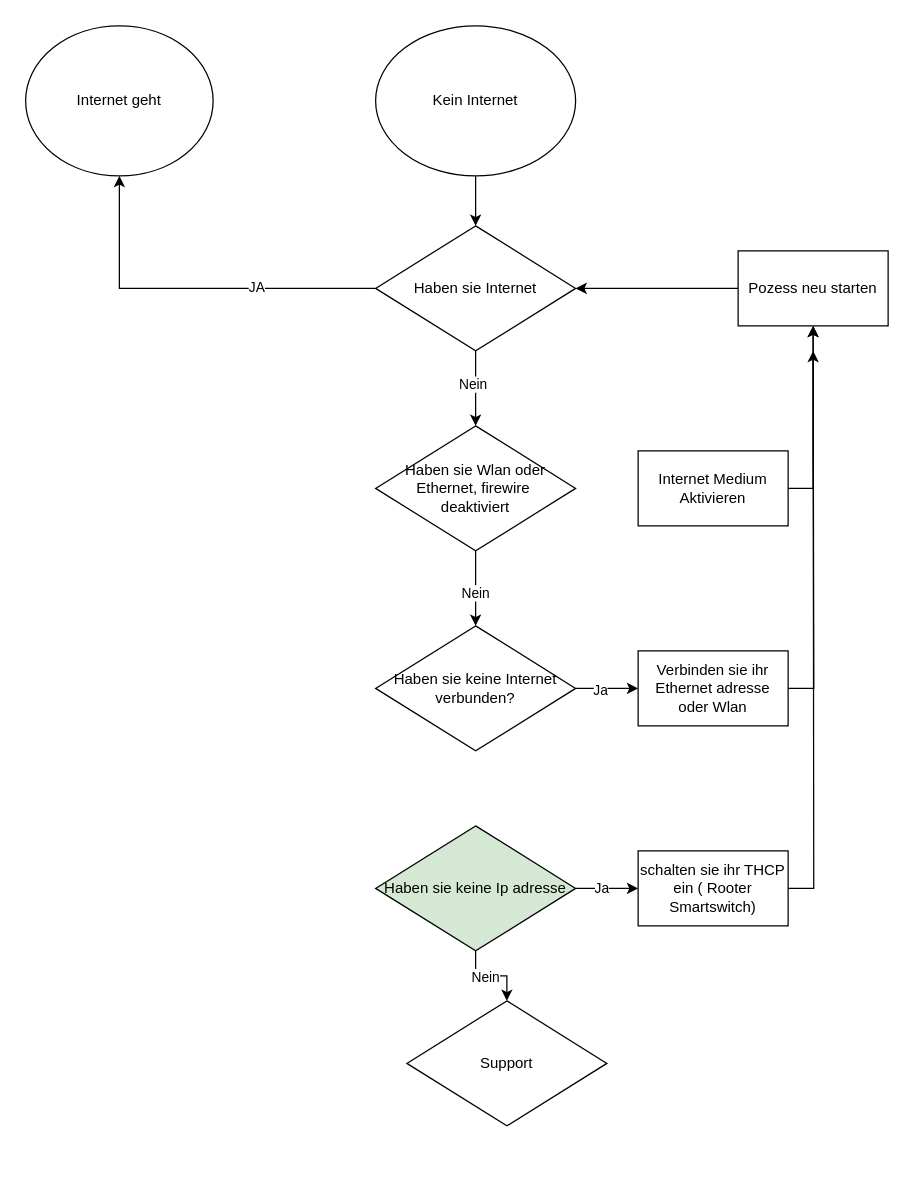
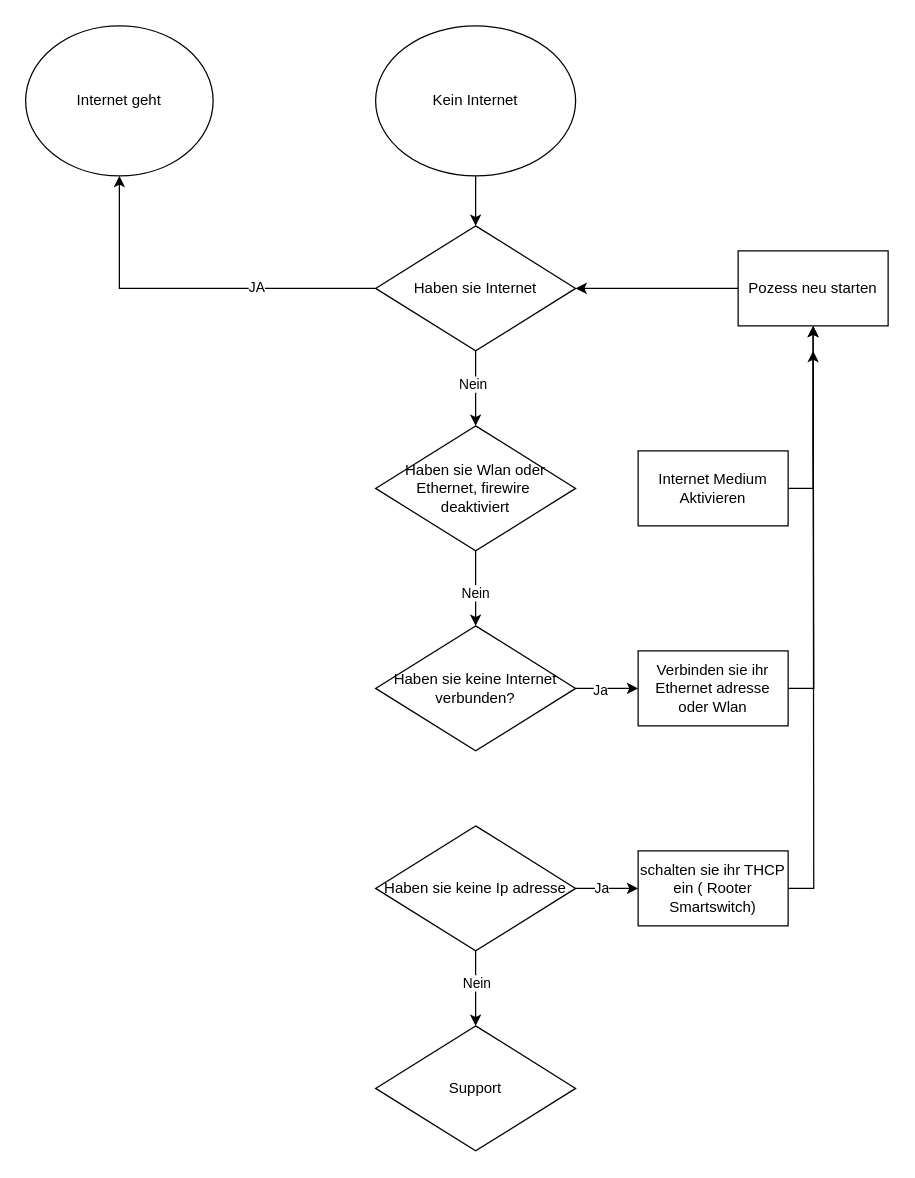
  <mxCell id="0" />
  <mxCell id="1" parent="0" />
  <mxCell id="2" style="edgeStyle=orthogonalEdgeStyle;rounded=0;orthogonalLoop=1;jettySize=auto;html=1;entryX=0.5;entryY=0;entryDx=0;entryDy=0;" edge="1" parent="1" source="3" target="8"><mxGeometry relative="1" as="geometry" /></mxCell>
  <mxCell id="3" value="Kein Internet" style="ellipse;whiteSpace=wrap;html=1;" vertex="1" parent="1"><mxGeometry width="160" height="120" as="geometry" x="300" y="20" /></mxCell>
  <mxCell id="4" style="edgeStyle=orthogonalEdgeStyle;rounded=0;orthogonalLoop=1;jettySize=auto;html=1;entryX=0.5;entryY=1;entryDx=0;entryDy=0;" edge="1" parent="1" source="8" target="9"><mxGeometry relative="1" as="geometry"><mxPoint x="740" y="150" as="targetPoint" /></mxGeometry></mxCell>
  <mxCell id="5" value="JA" style="edgeLabel;html=1;align=center;verticalAlign=middle;resizable=0;points=[];" vertex="1" connectable="0" parent="4"><mxGeometry x="-0.352" y="-2" relative="1" as="geometry"><mxPoint as="offset" /></mxGeometry></mxCell>
  <mxCell id="6" style="edgeStyle=orthogonalEdgeStyle;rounded=0;orthogonalLoop=1;jettySize=auto;html=1;exitX=0.5;exitY=1;exitDx=0;exitDy=0;entryX=0.5;entryY=0;entryDx=0;entryDy=0;" edge="1" parent="1" source="8" target="12"><mxGeometry relative="1" as="geometry" /></mxCell>
  <mxCell id="7" value="Nein" style="edgeLabel;html=1;align=center;verticalAlign=middle;resizable=0;points=[];" vertex="1" connectable="0" parent="6"><mxGeometry x="-0.133" y="-3" relative="1" as="geometry"><mxPoint as="offset" /></mxGeometry></mxCell>
  <mxCell id="8" value="Haben sie Internet" style="rhombus;whiteSpace=wrap;html=1;" vertex="1" parent="1"><mxGeometry y="180" width="160" height="100" as="geometry" x="300" /></mxCell>
  <mxCell id="9" value="Internet geht" style="ellipse;whiteSpace=wrap;html=1;" vertex="1" parent="1"><mxGeometry x="20" width="150" height="120" as="geometry" y="20" /></mxCell>
  <mxCell id="10" style="edgeStyle=orthogonalEdgeStyle;rounded=0;orthogonalLoop=1;jettySize=auto;html=1;exitX=0.5;exitY=1;exitDx=0;exitDy=0;entryX=0.5;entryY=0;entryDx=0;entryDy=0;" edge="1" parent="1" source="12" target="15"><mxGeometry relative="1" as="geometry" /></mxCell>
  <mxCell id="11" value="Nein" style="edgeLabel;html=1;align=center;verticalAlign=middle;resizable=0;points=[];" vertex="1" connectable="0" parent="10"><mxGeometry x="0.1" y="-1" relative="1" as="geometry"><mxPoint as="offset" /></mxGeometry></mxCell>
  <mxCell id="12" value="Haben sie Wlan oder E&lt;span style=&quot;background-color: initial;&quot;&gt;thernet, firewire&amp;nbsp;&lt;/span&gt;&lt;div&gt;&lt;div&gt;deaktiviert&lt;/div&gt;&lt;/div&gt;" style="rhombus;whiteSpace=wrap;html=1;" vertex="1" parent="1"><mxGeometry y="340" width="160" height="100" as="geometry" x="300" /></mxCell>
  <mxCell id="13" style="edgeStyle=orthogonalEdgeStyle;rounded=0;orthogonalLoop=1;jettySize=auto;html=1;exitX=1;exitY=0.5;exitDx=0;exitDy=0;entryX=0;entryY=0.5;entryDx=0;entryDy=0;" edge="1" parent="1" source="15" target="27"><mxGeometry relative="1" as="geometry" /></mxCell>
  <mxCell id="14" value="Ja" style="edgeLabel;html=1;align=center;verticalAlign=middle;resizable=0;points=[];" vertex="1" connectable="0" parent="13"><mxGeometry x="-0.24" y="-1" relative="1" as="geometry"><mxPoint as="offset" /></mxGeometry></mxCell>
  <mxCell id="15" value="Haben sie keine Internet verbunden&lt;span style=&quot;background-color: initial;&quot;&gt;?&lt;/span&gt;" style="rhombus;whiteSpace=wrap;html=1;" vertex="1" parent="1"><mxGeometry y="500" width="160" height="100" as="geometry" x="300" /></mxCell>
  <mxCell id="16" value="" style="edgeStyle=orthogonalEdgeStyle;rounded=0;orthogonalLoop=1;jettySize=auto;html=1;" edge="1" parent="1" source="20" target="29"><mxGeometry relative="1" as="geometry" /></mxCell>
  <mxCell id="17" value="Ja" style="edgeLabel;html=1;align=center;verticalAlign=middle;resizable=0;points=[];" vertex="1" connectable="0" parent="16"><mxGeometry x="-0.209" y="1" relative="1" as="geometry"><mxPoint as="offset" /></mxGeometry></mxCell>
  <mxCell id="18" style="edgeStyle=orthogonalEdgeStyle;rounded=0;orthogonalLoop=1;jettySize=auto;html=1;exitX=0.5;exitY=1;exitDx=0;exitDy=0;" edge="1" parent="1" source="20" target="21"><mxGeometry relative="1" as="geometry" /></mxCell>
  <mxCell id="19" value="Nein" style="edgeLabel;html=1;align=center;verticalAlign=middle;resizable=0;points=[];" vertex="1" connectable="0" parent="18"><mxGeometry x="-0.181" relative="1" as="geometry"><mxPoint as="offset" /></mxGeometry></mxCell>
- <mxCell id="20" value="Haben sie keine Ip adresse" style="rhombus;whiteSpace=wrap;html=1;fillColor=#d5e8d4;" vertex="1" parent="1"><mxGeometry y="660" width="160" height="100" as="geometry" x="300" /></mxCell>
- <mxCell id="21" value="Support" style="rhombus;whiteSpace=wrap;html=1;" vertex="1" parent="1"><mxGeometry x="325" y="800" width="160" height="100" as="geometry" /></mxCell>
+ <mxCell id="20" value="Haben sie keine Ip adresse" style="rhombus;whiteSpace=wrap;html=1;" vertex="1" parent="1"><mxGeometry y="660" width="160" height="100" as="geometry" x="300" /></mxCell>
+ <mxCell id="21" value="Support" style="rhombus;whiteSpace=wrap;html=1;" vertex="1" parent="1"><mxGeometry y="820" width="160" height="100" as="geometry" x="300" /></mxCell>
  <mxCell id="22" style="edgeStyle=orthogonalEdgeStyle;rounded=0;orthogonalLoop=1;jettySize=auto;html=1;exitX=1;exitY=0.5;exitDx=0;exitDy=0;entryX=0.5;entryY=1;entryDx=0;entryDy=0;" edge="1" parent="1" source="23" target="25"><mxGeometry relative="1" as="geometry" /></mxCell>
  <mxCell id="23" value="Internet Medium Aktivieren" style="rounded=0;whiteSpace=wrap;html=1;" vertex="1" parent="1"><mxGeometry x="510" y="360" width="120" height="60" as="geometry" /></mxCell>
  <mxCell id="24" style="edgeStyle=orthogonalEdgeStyle;rounded=0;orthogonalLoop=1;jettySize=auto;html=1;exitX=0;exitY=0.5;exitDx=0;exitDy=0;entryX=1;entryY=0.5;entryDx=0;entryDy=0;" edge="1" parent="1" source="25" target="8"><mxGeometry relative="1" as="geometry" /></mxCell>
  <mxCell id="25" value="Pozess neu starten" style="rounded=0;whiteSpace=wrap;html=1;" vertex="1" parent="1"><mxGeometry x="590" y="200" width="120" height="60" as="geometry" /></mxCell>
  <mxCell id="26" style="edgeStyle=orthogonalEdgeStyle;rounded=0;orthogonalLoop=1;jettySize=auto;html=1;exitX=1;exitY=0.5;exitDx=0;exitDy=0;" edge="1" parent="1" source="27"><mxGeometry relative="1" as="geometry"><mxPoint x="650" y="260" as="targetPoint" /></mxGeometry></mxCell>
  <mxCell id="27" value="Verbinden sie ihr Ethernet adresse oder Wlan" style="rounded=0;whiteSpace=wrap;html=1;" vertex="1" parent="1"><mxGeometry x="510" y="520" width="120" height="60" as="geometry" /></mxCell>
  <mxCell id="28" style="edgeStyle=orthogonalEdgeStyle;rounded=0;orthogonalLoop=1;jettySize=auto;html=1;" edge="1" parent="1" source="29"><mxGeometry relative="1" as="geometry"><mxPoint x="650" y="280" as="targetPoint" /></mxGeometry></mxCell>
  <mxCell id="29" value="schalten sie ihr THCP ein ( Rooter Smartswitch)" style="whiteSpace=wrap;html=1;" vertex="1" parent="1"><mxGeometry x="510" y="680" width="120" height="60" as="geometry" /></mxCell>
